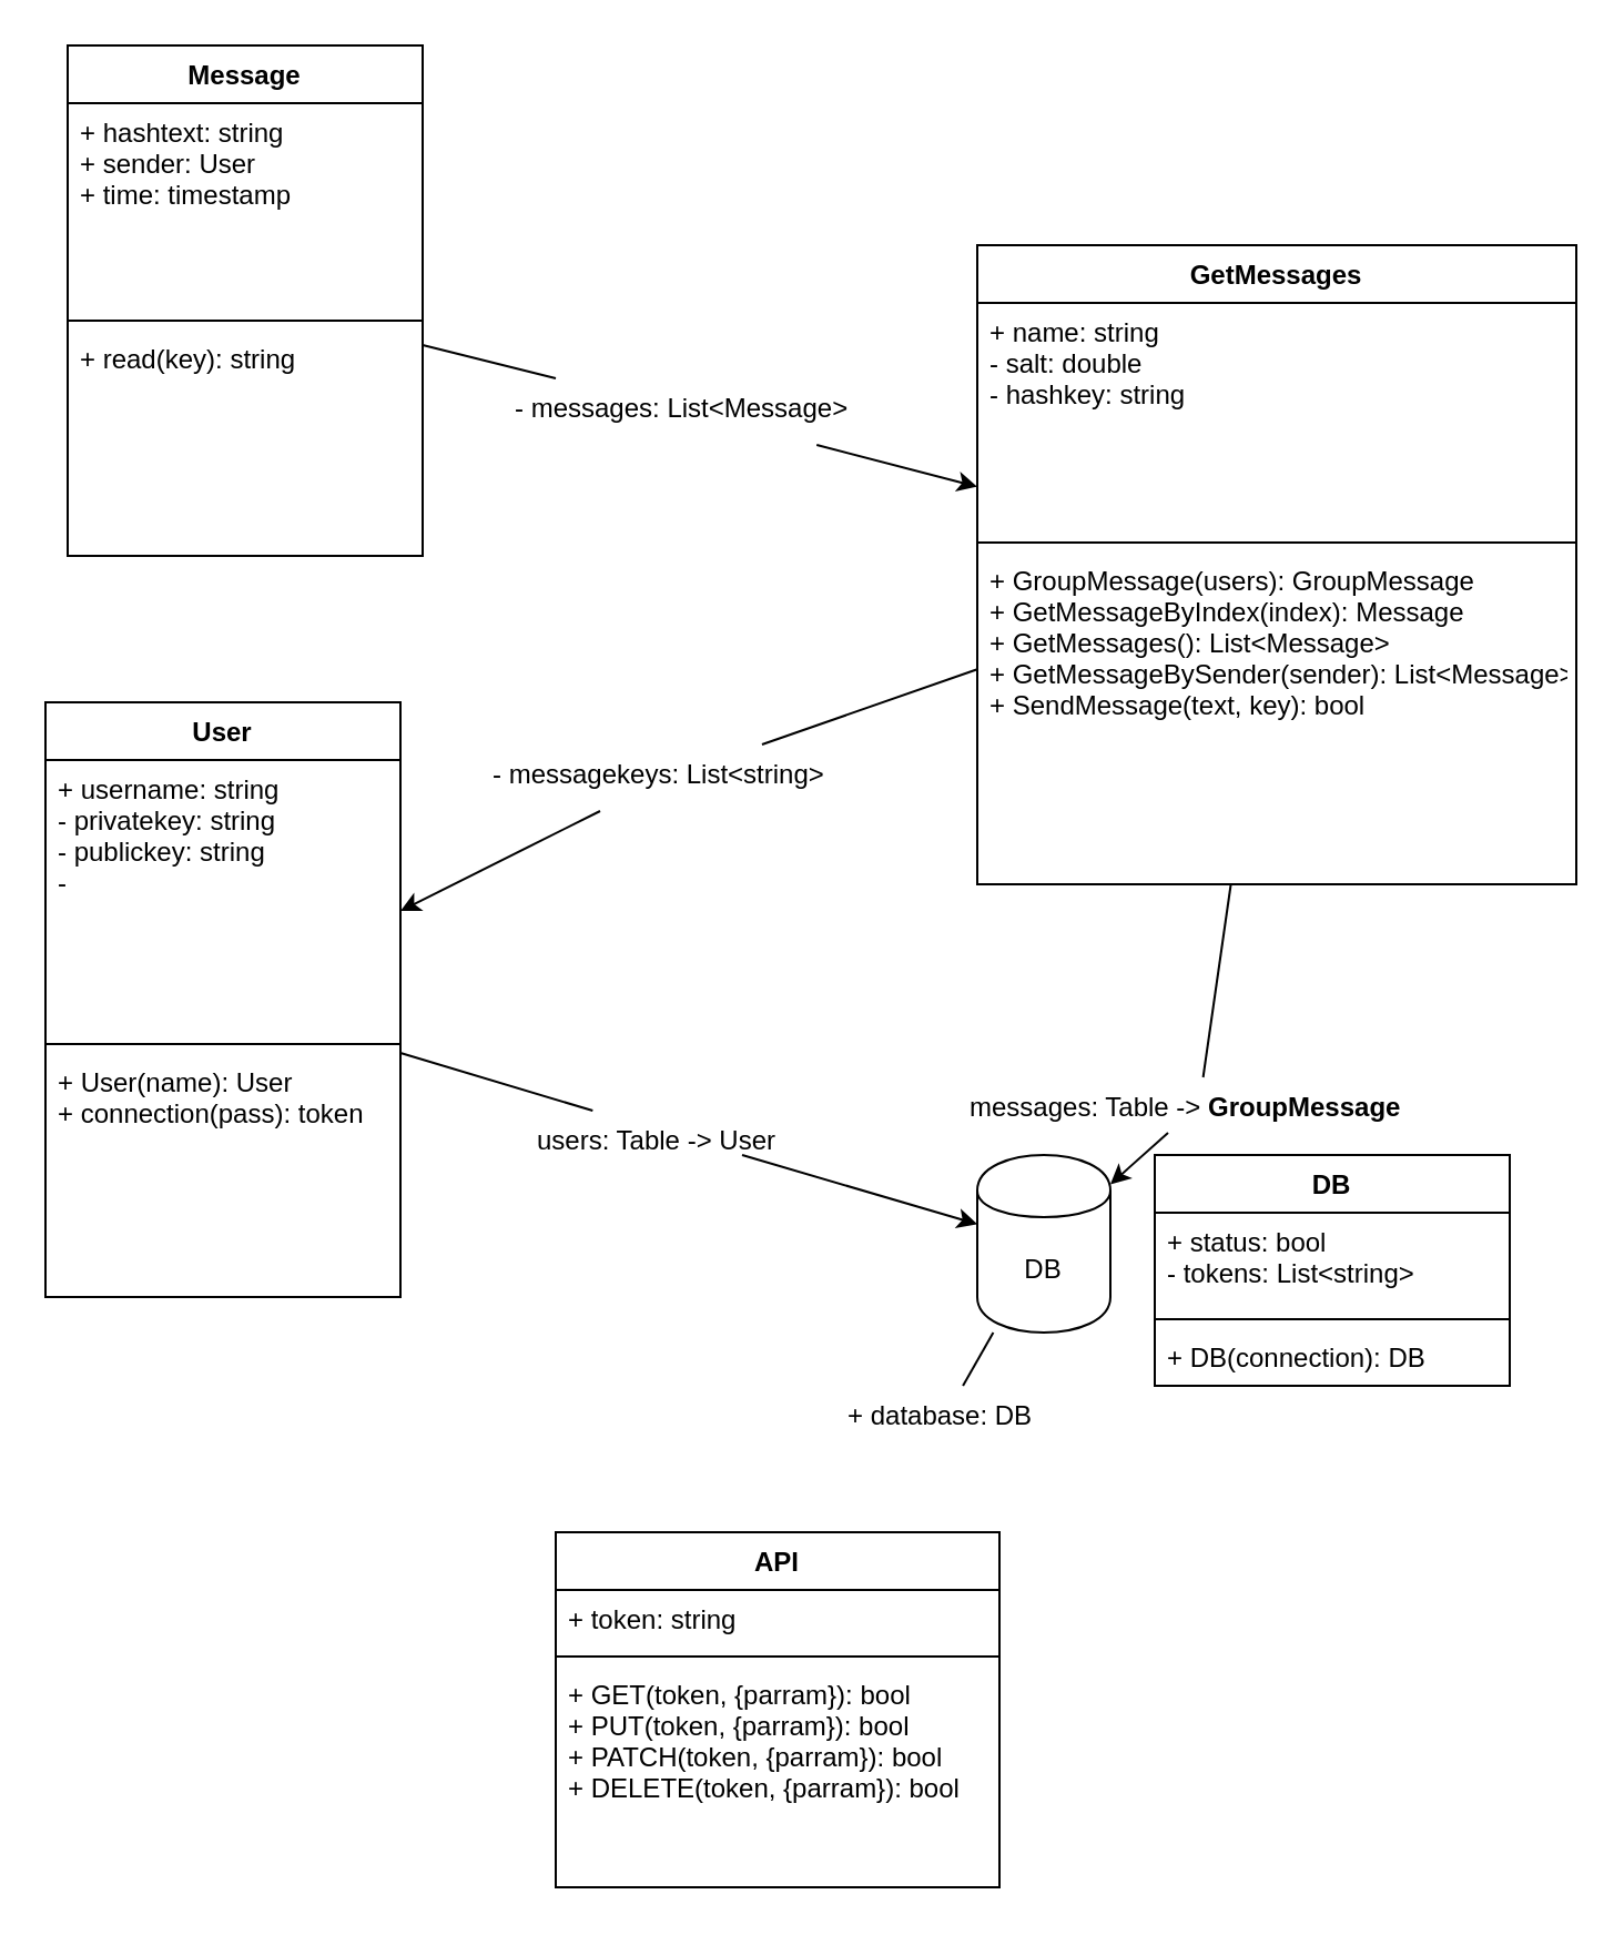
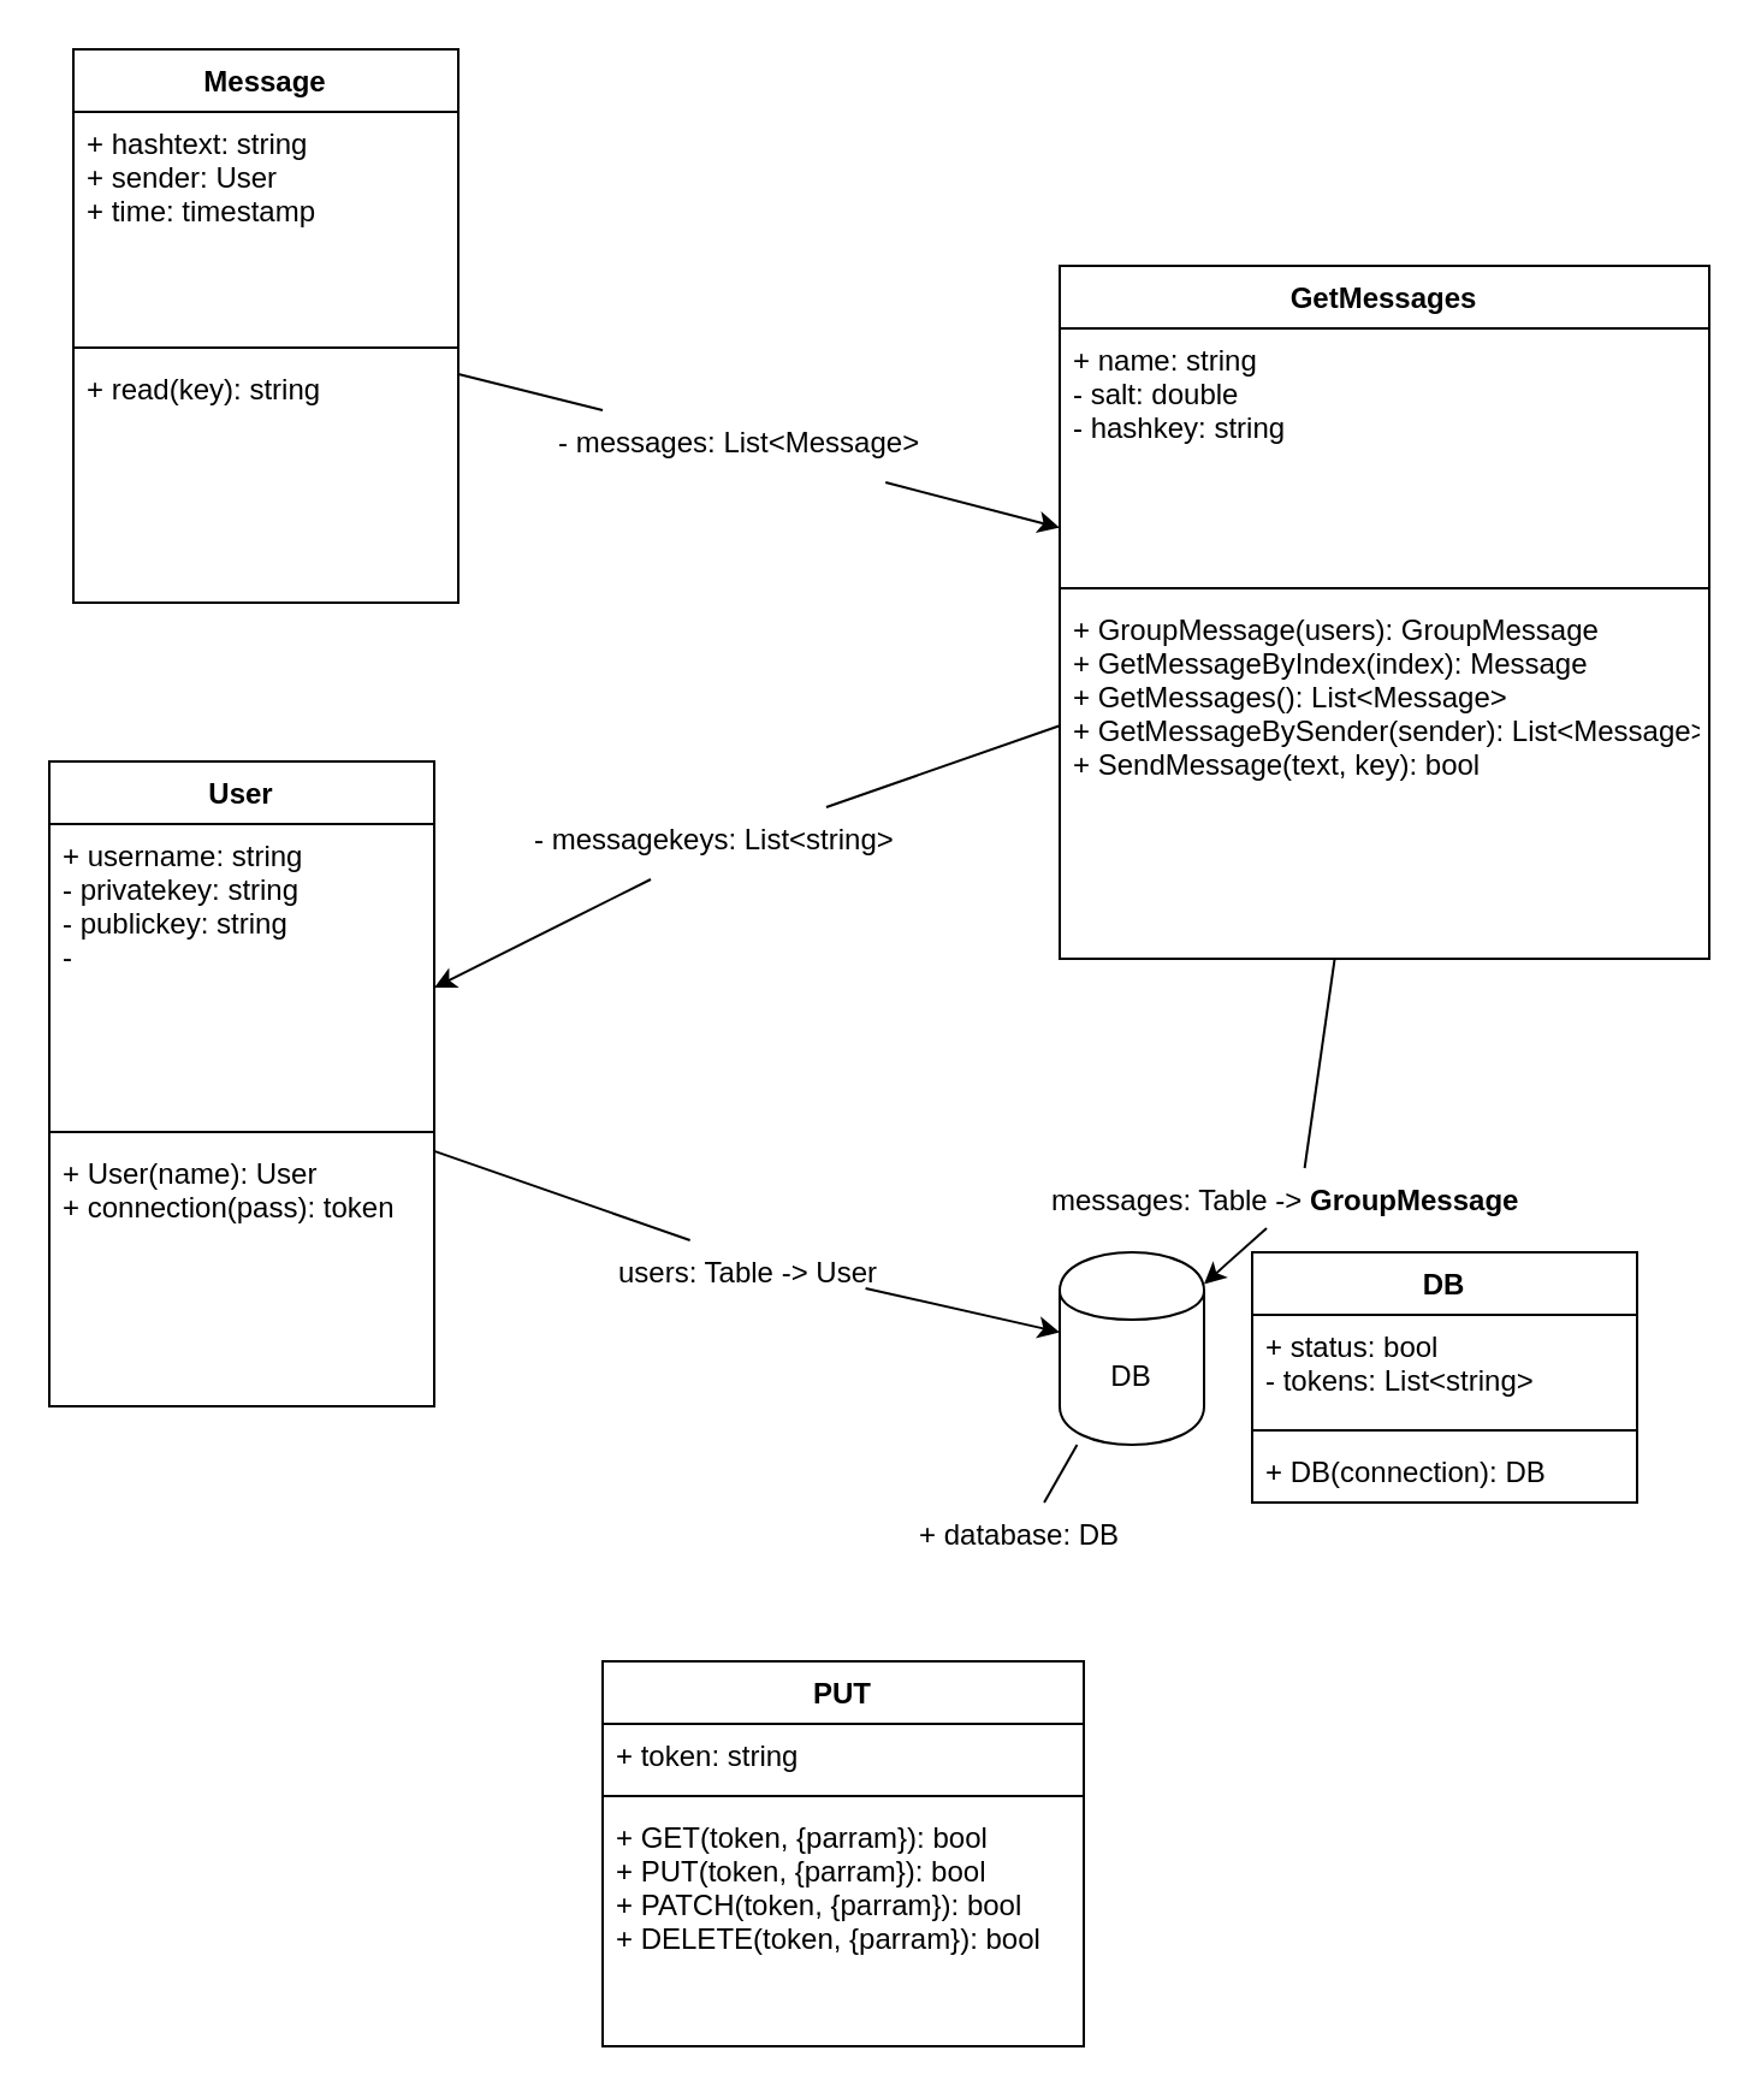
  <mxCell id="0" />
  <mxCell id="1" parent="0" />
- <mxCell id="2" value="API" style="swimlane;fontStyle=1;align=center;verticalAlign=top;childLayout=stackLayout;horizontal=1;startSize=26;horizontalStack=0;resizeParent=1;resizeParentMax=0;resizeLast=0;collapsible=1;marginBottom=0;" parent="1" vertex="1"><mxGeometry x="250" y="690" width="200" height="160" as="geometry" /></mxCell>
+ <mxCell id="2" value="PUT" style="swimlane;fontStyle=1;align=center;verticalAlign=top;childLayout=stackLayout;horizontal=1;startSize=26;horizontalStack=0;resizeParent=1;resizeParentMax=0;resizeLast=0;collapsible=1;marginBottom=0;" parent="1" vertex="1"><mxGeometry x="250" y="690" width="200" height="160" as="geometry" /></mxCell>
  <mxCell id="3" value="+ token: string" style="text;strokeColor=none;fillColor=none;align=left;verticalAlign=top;spacingLeft=4;spacingRight=4;overflow=hidden;rotatable=0;points=[[0,0.5],[1,0.5]];portConstraint=eastwest;" parent="2" vertex="1"><mxGeometry y="26" width="200" height="26" as="geometry" /></mxCell>
  <mxCell id="4" value="" style="line;strokeWidth=1;fillColor=none;align=left;verticalAlign=middle;spacingTop=-1;spacingLeft=3;spacingRight=3;rotatable=0;labelPosition=right;points=[];portConstraint=eastwest;" parent="2" vertex="1"><mxGeometry y="52" width="200" height="8" as="geometry" /></mxCell>
  <mxCell id="5" value="+ GET(token, {parram}): bool&#10;+ PUT(token, {parram}): bool&#10;+ PATCH(token, {parram}): bool&#10;+ DELETE(token, {parram}): bool" style="text;strokeColor=none;fillColor=none;align=left;verticalAlign=top;spacingLeft=4;spacingRight=4;overflow=hidden;rotatable=0;points=[[0,0.5],[1,0.5]];portConstraint=eastwest;" parent="2" vertex="1"><mxGeometry y="60" width="200" height="100" as="geometry" /></mxCell>
  <mxCell id="6" style="edgeStyle=none;html=1;startArrow=none;" parent="1" source="32" target="17" edge="1"><mxGeometry relative="1" as="geometry" /></mxCell>
  <mxCell id="7" value="User" style="swimlane;fontStyle=1;align=center;verticalAlign=top;childLayout=stackLayout;horizontal=1;startSize=26;horizontalStack=0;resizeParent=1;resizeParentMax=0;resizeLast=0;collapsible=1;marginBottom=0;" parent="1" vertex="1"><mxGeometry x="20" y="316" width="160" height="268" as="geometry"><mxRectangle x="120" y="270" width="60" height="26" as="alternateBounds" /></mxGeometry></mxCell>
  <mxCell id="8" value="+ username: string&#10;- privatekey: string&#10;- publickey: string&#10;- " style="text;strokeColor=none;fillColor=none;align=left;verticalAlign=top;spacingLeft=4;spacingRight=4;overflow=hidden;rotatable=0;points=[[0,0.5],[1,0.5]];portConstraint=eastwest;" parent="7" vertex="1"><mxGeometry y="26" width="160" height="124" as="geometry" /></mxCell>
  <mxCell id="9" value="" style="line;strokeWidth=1;fillColor=none;align=left;verticalAlign=middle;spacingTop=-1;spacingLeft=3;spacingRight=3;rotatable=0;labelPosition=right;points=[];portConstraint=eastwest;" parent="7" vertex="1"><mxGeometry y="150" width="160" height="8" as="geometry" /></mxCell>
  <mxCell id="10" value="+ User(name): User&#10;+ connection(pass): token" style="text;strokeColor=none;fillColor=none;align=left;verticalAlign=top;spacingLeft=4;spacingRight=4;overflow=hidden;rotatable=0;points=[[0,0.5],[1,0.5]];portConstraint=eastwest;" parent="7" vertex="1"><mxGeometry y="158" width="160" height="110" as="geometry" /></mxCell>
  <mxCell id="11" style="edgeStyle=none;html=1;startArrow=none;" parent="1" source="26" target="7" edge="1"><mxGeometry relative="1" as="geometry" /></mxCell>
  <mxCell id="12" style="edgeStyle=none;html=1;startArrow=none;" parent="1" source="34" target="17" edge="1"><mxGeometry relative="1" as="geometry" /></mxCell>
  <mxCell id="13" value="GetMessages" style="swimlane;fontStyle=1;align=center;verticalAlign=top;childLayout=stackLayout;horizontal=1;startSize=26;horizontalStack=0;resizeParent=1;resizeParentMax=0;resizeLast=0;collapsible=1;marginBottom=0;" parent="1" vertex="1"><mxGeometry x="440" y="110" width="270" height="288" as="geometry" /></mxCell>
  <mxCell id="14" value="+ name: string&#10;- salt: double&#10;- hashkey: string&#10;" style="text;strokeColor=none;fillColor=none;align=left;verticalAlign=top;spacingLeft=4;spacingRight=4;overflow=hidden;rotatable=0;points=[[0,0.5],[1,0.5]];portConstraint=eastwest;" parent="13" vertex="1"><mxGeometry y="26" width="270" height="104" as="geometry" /></mxCell>
  <mxCell id="15" value="" style="line;strokeWidth=1;fillColor=none;align=left;verticalAlign=middle;spacingTop=-1;spacingLeft=3;spacingRight=3;rotatable=0;labelPosition=right;points=[];portConstraint=eastwest;" parent="13" vertex="1"><mxGeometry y="130" width="270" height="8" as="geometry" /></mxCell>
  <mxCell id="16" value="+ GroupMessage(users): GroupMessage&#10;+ GetMessageByIndex(index): Message&#10;+ GetMessages(): List&lt;Message&gt;&#10;+ GetMessageBySender(sender): List&lt;Message&gt;&#10;+ SendMessage(text, key): bool" style="text;strokeColor=none;fillColor=none;align=left;verticalAlign=top;spacingLeft=4;spacingRight=4;overflow=hidden;rotatable=0;points=[[0,0.5],[1,0.5]];portConstraint=eastwest;" parent="13" vertex="1"><mxGeometry y="138" width="270" height="150" as="geometry" /></mxCell>
  <mxCell id="17" value="DB" style="shape=cylinder;whiteSpace=wrap;html=1;boundedLbl=1;backgroundOutline=1;" parent="1" vertex="1"><mxGeometry x="440" y="520" width="60" height="80" as="geometry" /></mxCell>
  <mxCell id="18" style="edgeStyle=none;html=1;startArrow=none;" parent="1" source="24" target="13" edge="1"><mxGeometry relative="1" as="geometry" /></mxCell>
  <mxCell id="19" value="Message" style="swimlane;fontStyle=1;align=center;verticalAlign=top;childLayout=stackLayout;horizontal=1;startSize=26;horizontalStack=0;resizeParent=1;resizeParentMax=0;resizeLast=0;collapsible=1;marginBottom=0;" parent="1" vertex="1"><mxGeometry x="30" y="20" width="160" height="230" as="geometry" /></mxCell>
  <mxCell id="20" value="+ hashtext: string&#10;+ sender: User&#10;+ time: timestamp" style="text;strokeColor=none;fillColor=none;align=left;verticalAlign=top;spacingLeft=4;spacingRight=4;overflow=hidden;rotatable=0;points=[[0,0.5],[1,0.5]];portConstraint=eastwest;" parent="19" vertex="1"><mxGeometry y="26" width="160" height="94" as="geometry" /></mxCell>
  <mxCell id="21" value="" style="line;strokeWidth=1;fillColor=none;align=left;verticalAlign=middle;spacingTop=-1;spacingLeft=3;spacingRight=3;rotatable=0;labelPosition=right;points=[];portConstraint=eastwest;" parent="19" vertex="1"><mxGeometry y="120" width="160" height="8" as="geometry" /></mxCell>
  <mxCell id="22" value="+ read(key): string&#10;" style="text;strokeColor=none;fillColor=none;align=left;verticalAlign=top;spacingLeft=4;spacingRight=4;overflow=hidden;rotatable=0;points=[[0,0.5],[1,0.5]];portConstraint=eastwest;" parent="19" vertex="1"><mxGeometry y="128" width="160" height="102" as="geometry" /></mxCell>
  <mxCell id="23" value="" style="edgeStyle=none;html=1;endArrow=none;" parent="1" source="19" target="24" edge="1"><mxGeometry relative="1" as="geometry"><mxPoint x="190" y="155.473" as="sourcePoint" /><mxPoint x="440" y="219.452" as="targetPoint" /></mxGeometry></mxCell>
  <mxCell id="24" value="- messages: List&amp;lt;Message&amp;gt;" style="text;whiteSpace=wrap;html=1;" parent="1" vertex="1"><mxGeometry x="230" y="170" width="160" height="30" as="geometry" /></mxCell>
  <mxCell id="25" value="" style="edgeStyle=none;html=1;endArrow=none;" parent="1" source="13" target="26" edge="1"><mxGeometry relative="1" as="geometry"><mxPoint x="440" y="309.705" as="sourcePoint" /><mxPoint x="180" y="416.989" as="targetPoint" /></mxGeometry></mxCell>
  <mxCell id="26" value="- messagekeys: List&amp;lt;string&amp;gt;" style="text;whiteSpace=wrap;html=1;" parent="1" vertex="1"><mxGeometry x="220" y="335" width="160" height="30" as="geometry" /></mxCell>
  <mxCell id="27" value="DB" style="swimlane;fontStyle=1;align=center;verticalAlign=top;childLayout=stackLayout;horizontal=1;startSize=26;horizontalStack=0;resizeParent=1;resizeParentMax=0;resizeLast=0;collapsible=1;marginBottom=0;" parent="1" vertex="1"><mxGeometry x="520" y="520" width="160" height="104" as="geometry" /></mxCell>
  <mxCell id="28" value="+ status: bool&#10;- tokens: List&lt;string&gt;" style="text;strokeColor=none;fillColor=none;align=left;verticalAlign=top;spacingLeft=4;spacingRight=4;overflow=hidden;rotatable=0;points=[[0,0.5],[1,0.5]];portConstraint=eastwest;" parent="27" vertex="1"><mxGeometry y="26" width="160" height="44" as="geometry" /></mxCell>
  <mxCell id="29" value="" style="line;strokeWidth=1;fillColor=none;align=left;verticalAlign=middle;spacingTop=-1;spacingLeft=3;spacingRight=3;rotatable=0;labelPosition=right;points=[];portConstraint=eastwest;" parent="27" vertex="1"><mxGeometry y="70" width="160" height="8" as="geometry" /></mxCell>
  <mxCell id="30" value="+ DB(connection): DB" style="text;strokeColor=none;fillColor=none;align=left;verticalAlign=top;spacingLeft=4;spacingRight=4;overflow=hidden;rotatable=0;points=[[0,0.5],[1,0.5]];portConstraint=eastwest;" parent="27" vertex="1"><mxGeometry y="78" width="160" height="26" as="geometry" /></mxCell>
  <mxCell id="31" value="" style="edgeStyle=none;html=1;endArrow=none;" parent="1" source="7" target="32" edge="1"><mxGeometry relative="1" as="geometry"><mxPoint x="180" y="473.784" as="sourcePoint" /><mxPoint x="440" y="551.081" as="targetPoint" /></mxGeometry></mxCell>
- <mxCell id="32" value="users: Table -&amp;gt; User" style="text;whiteSpace=wrap;html=1;" parent="1" vertex="1"><mxGeometry x="240" y="500" width="120" height="20" as="geometry" /></mxCell>
+ <mxCell id="32" value="users: Table -&amp;gt; User" style="text;whiteSpace=wrap;html=1;" parent="1" vertex="1"><mxGeometry x="255" y="515" width="120" height="20" as="geometry" /></mxCell>
  <mxCell id="33" value="" style="edgeStyle=none;html=1;endArrow=none;" parent="1" source="13" target="34" edge="1"><mxGeometry relative="1" as="geometry"><mxPoint x="525.588" y="398" as="sourcePoint" /><mxPoint x="483.725" y="520" as="targetPoint" /></mxGeometry></mxCell>
  <mxCell id="34" value="messages: Table -&amp;gt;&amp;nbsp;&lt;span style=&quot;font-weight: 700; text-align: center;&quot;&gt;GroupMessage&lt;/span&gt;" style="text;whiteSpace=wrap;html=1;" parent="1" vertex="1"><mxGeometry x="435" y="485" width="210" height="25" as="geometry" /></mxCell>
  <mxCell id="35" value="" style="edgeStyle=none;html=1;endArrow=none;" parent="1" source="17" target="36" edge="1"><mxGeometry relative="1" as="geometry"><mxPoint x="440" y="597.071" as="sourcePoint" /><mxPoint x="364.798" y="690" as="targetPoint" /></mxGeometry></mxCell>
  <mxCell id="36" value="+ database: DB" style="text;whiteSpace=wrap;html=1;" parent="1" vertex="1"><mxGeometry x="380" y="624" width="90" height="30" as="geometry" /></mxCell>
